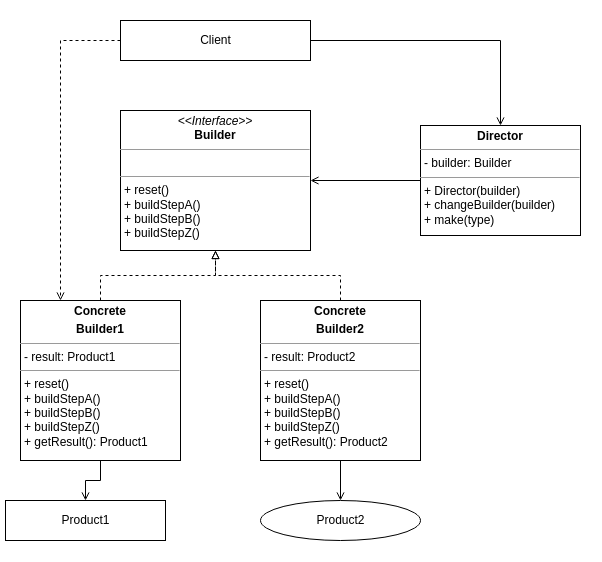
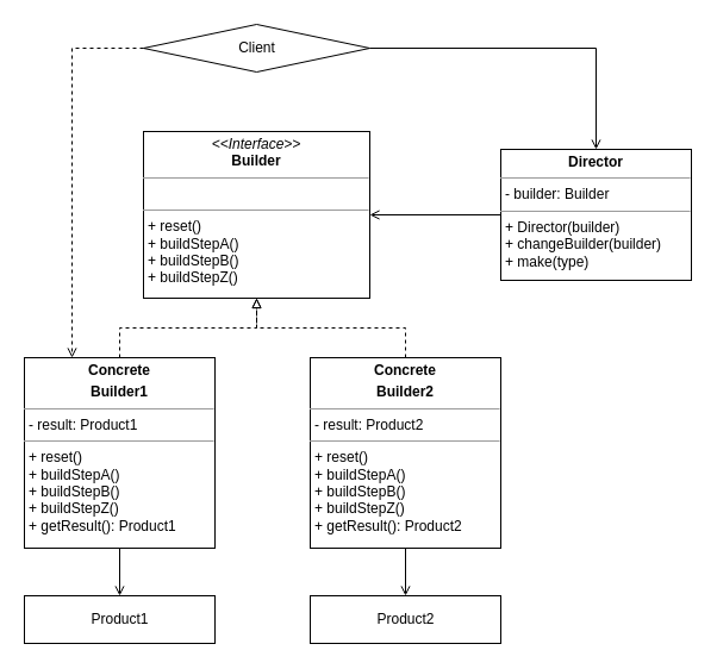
  <mxCell id="0" />
  <mxCell id="1" parent="0" />
  <mxCell id="2" value="&lt;p style=&quot;margin:0px;margin-top:4px;text-align:center;&quot;&gt;&lt;i&gt;&amp;lt;&amp;lt;Interface&amp;gt;&amp;gt;&lt;/i&gt;&lt;br&gt;&lt;b&gt;Builder&lt;/b&gt;&lt;/p&gt;&lt;hr size=&quot;1&quot;&gt;&lt;p style=&quot;margin:0px;margin-left:4px;&quot;&gt;&lt;br&gt;&lt;/p&gt;&lt;hr size=&quot;1&quot;&gt;&lt;p style=&quot;margin:0px;margin-left:4px;&quot;&gt;+ reset()&lt;br&gt;+ buildStepA()&lt;/p&gt;&lt;p style=&quot;margin:0px;margin-left:4px;&quot;&gt;+ buildStepB()&lt;br&gt;&lt;/p&gt;&lt;p style=&quot;margin:0px;margin-left:4px;&quot;&gt;+ buildStepZ()&lt;br&gt;&lt;/p&gt;" style="verticalAlign=top;align=left;overflow=fill;fontSize=12;fontFamily=Helvetica;html=1;" vertex="1" parent="1"><mxGeometry x="120" y="110" width="190" height="140" as="geometry" /></mxCell>
  <mxCell id="3" style="edgeStyle=orthogonalEdgeStyle;rounded=0;orthogonalLoop=1;jettySize=auto;html=1;exitX=0.5;exitY=0;exitDx=0;exitDy=0;entryX=0.5;entryY=1;entryDx=0;entryDy=0;dashed=1;endArrow=block;endFill=0;" edge="1" parent="1" source="5" target="2"><mxGeometry relative="1" as="geometry" /></mxCell>
  <mxCell id="4" style="edgeStyle=orthogonalEdgeStyle;rounded=0;orthogonalLoop=1;jettySize=auto;html=1;exitX=0.5;exitY=1;exitDx=0;exitDy=0;endArrow=open;endFill=0;" edge="1" parent="1" source="5" target="9"><mxGeometry relative="1" as="geometry" /></mxCell>
  <mxCell id="5" value="&lt;p style=&quot;margin:0px;margin-top:4px;text-align:center;&quot;&gt;&lt;b&gt;Concrete&lt;/b&gt;&lt;/p&gt;&lt;p style=&quot;margin:0px;margin-top:4px;text-align:center;&quot;&gt;&lt;b&gt;Builder1&lt;/b&gt;&lt;/p&gt;&lt;hr size=&quot;1&quot;&gt;&lt;p style=&quot;margin:0px;margin-left:4px;&quot;&gt;- result: Product1&lt;/p&gt;&lt;hr size=&quot;1&quot;&gt;&lt;p style=&quot;margin:0px;margin-left:4px;&quot;&gt;+ reset()&lt;/p&gt;&lt;p style=&quot;margin:0px;margin-left:4px;&quot;&gt;+ buildStepA()&lt;/p&gt;&lt;p style=&quot;margin:0px;margin-left:4px;&quot;&gt;+ buildStepB()&lt;br&gt;&lt;/p&gt;&lt;p style=&quot;margin:0px;margin-left:4px;&quot;&gt;+ buildStepZ()&lt;br&gt;&lt;/p&gt;&lt;p style=&quot;margin:0px;margin-left:4px;&quot;&gt;+ getResult(): Product1&lt;/p&gt;" style="verticalAlign=top;align=left;overflow=fill;fontSize=12;fontFamily=Helvetica;html=1;" vertex="1" parent="1"><mxGeometry x="20" y="300" width="160" height="160" as="geometry" /></mxCell>
  <mxCell id="6" style="edgeStyle=orthogonalEdgeStyle;rounded=0;orthogonalLoop=1;jettySize=auto;html=1;exitX=0.5;exitY=0;exitDx=0;exitDy=0;entryX=0.5;entryY=1;entryDx=0;entryDy=0;dashed=1;endArrow=block;endFill=0;" edge="1" parent="1" source="8" target="2"><mxGeometry relative="1" as="geometry"><mxPoint x="220" y="310" as="targetPoint" /></mxGeometry></mxCell>
  <mxCell id="7" style="edgeStyle=orthogonalEdgeStyle;rounded=0;orthogonalLoop=1;jettySize=auto;html=1;exitX=0.5;exitY=1;exitDx=0;exitDy=0;endArrow=open;endFill=0;" edge="1" parent="1" source="8" target="10"><mxGeometry relative="1" as="geometry" /></mxCell>
  <mxCell id="8" value="&lt;p style=&quot;margin:0px;margin-top:4px;text-align:center;&quot;&gt;&lt;b&gt;Concrete&lt;/b&gt;&lt;/p&gt;&lt;p style=&quot;margin:0px;margin-top:4px;text-align:center;&quot;&gt;&lt;b&gt;Builder2&lt;/b&gt;&lt;/p&gt;&lt;hr size=&quot;1&quot;&gt;&lt;p style=&quot;margin:0px;margin-left:4px;&quot;&gt;- result: Product2&lt;/p&gt;&lt;hr size=&quot;1&quot;&gt;&lt;p style=&quot;margin:0px;margin-left:4px;&quot;&gt;+ reset()&lt;/p&gt;&lt;p style=&quot;margin:0px;margin-left:4px;&quot;&gt;+ buildStepA()&lt;/p&gt;&lt;p style=&quot;margin:0px;margin-left:4px;&quot;&gt;+ buildStepB()&lt;br&gt;&lt;/p&gt;&lt;p style=&quot;margin:0px;margin-left:4px;&quot;&gt;+ buildStepZ()&lt;br&gt;&lt;/p&gt;&lt;p style=&quot;margin:0px;margin-left:4px;&quot;&gt;+ getResult(): Product2&lt;/p&gt;" style="verticalAlign=top;align=left;overflow=fill;fontSize=12;fontFamily=Helvetica;html=1;" vertex="1" parent="1"><mxGeometry x="260" y="300" width="160" height="160" as="geometry" /></mxCell>
- <mxCell id="9" value="Product1" style="html=1;" vertex="1" parent="1"><mxGeometry x="5" y="500" width="160" height="40" as="geometry" /></mxCell>
- <mxCell id="10" value="Product2" style="ellipse;html=1;" vertex="1" parent="1"><mxGeometry x="260" y="500" width="160" height="40" as="geometry" /></mxCell>
+ <mxCell id="9" value="Product1" style="html=1;" vertex="1" parent="1"><mxGeometry x="20" y="500" width="160" height="40" as="geometry" /></mxCell>
+ <mxCell id="10" value="Product2" style="html=1;" vertex="1" parent="1"><mxGeometry x="260" y="500" width="160" height="40" as="geometry" /></mxCell>
  <mxCell id="11" style="edgeStyle=orthogonalEdgeStyle;rounded=0;orthogonalLoop=1;jettySize=auto;html=1;exitX=0;exitY=0.5;exitDx=0;exitDy=0;entryX=1;entryY=0.5;entryDx=0;entryDy=0;endArrow=open;endFill=0;" edge="1" parent="1" source="12" target="2"><mxGeometry relative="1" as="geometry" /></mxCell>
  <mxCell id="12" value="&lt;p style=&quot;margin:0px;margin-top:4px;text-align:center;&quot;&gt;&lt;b&gt;Director&lt;/b&gt;&lt;/p&gt;&lt;hr size=&quot;1&quot;&gt;&lt;p style=&quot;margin:0px;margin-left:4px;&quot;&gt;- builder: Builder&lt;/p&gt;&lt;hr size=&quot;1&quot;&gt;&lt;p style=&quot;margin:0px;margin-left:4px;&quot;&gt;+ Director(builder)&lt;/p&gt;&lt;p style=&quot;margin:0px;margin-left:4px;&quot;&gt;+ changeBuilder(builder)&lt;/p&gt;&lt;p style=&quot;margin:0px;margin-left:4px;&quot;&gt;+ make(type)&lt;/p&gt;" style="verticalAlign=top;align=left;overflow=fill;fontSize=12;fontFamily=Helvetica;html=1;" vertex="1" parent="1"><mxGeometry x="420" y="125" width="160" height="110" as="geometry" /></mxCell>
  <mxCell id="13" style="edgeStyle=orthogonalEdgeStyle;rounded=0;orthogonalLoop=1;jettySize=auto;html=1;exitX=1;exitY=0.5;exitDx=0;exitDy=0;endArrow=open;endFill=0;" edge="1" parent="1" source="15" target="12"><mxGeometry relative="1" as="geometry" /></mxCell>
  <mxCell id="14" style="edgeStyle=orthogonalEdgeStyle;rounded=0;orthogonalLoop=1;jettySize=auto;html=1;exitX=0;exitY=0.5;exitDx=0;exitDy=0;entryX=0.25;entryY=0;entryDx=0;entryDy=0;dashed=1;endArrow=open;endFill=0;" edge="1" parent="1" source="15" target="5"><mxGeometry relative="1" as="geometry" /></mxCell>
- <mxCell id="15" value="Client" style="html=1;" vertex="1" parent="1"><mxGeometry x="120" y="20" width="190" height="40" as="geometry" /></mxCell>
+ <mxCell id="15" value="Client" style="rhombus;html=1;" vertex="1" parent="1"><mxGeometry x="120" y="20" width="190" height="40" as="geometry" /></mxCell>
